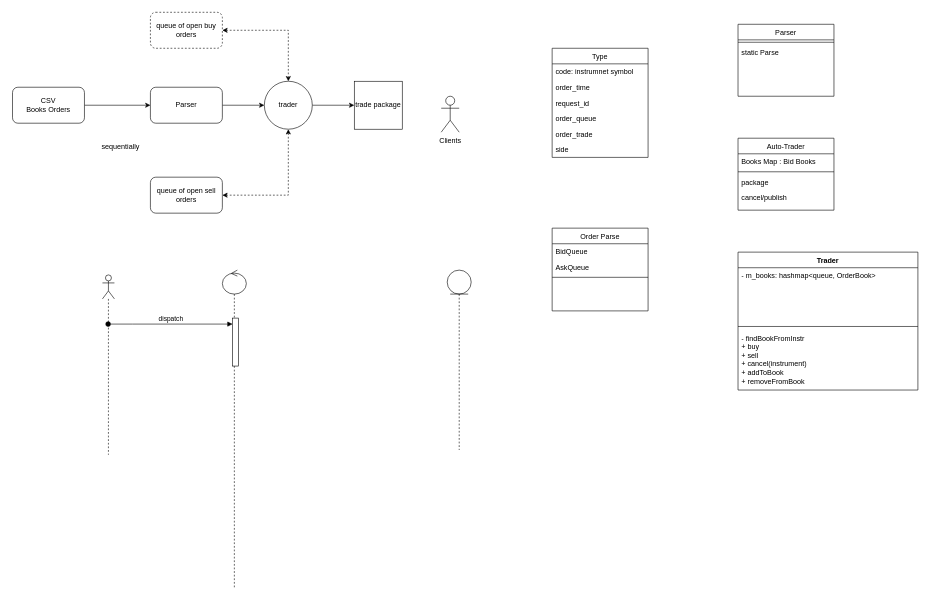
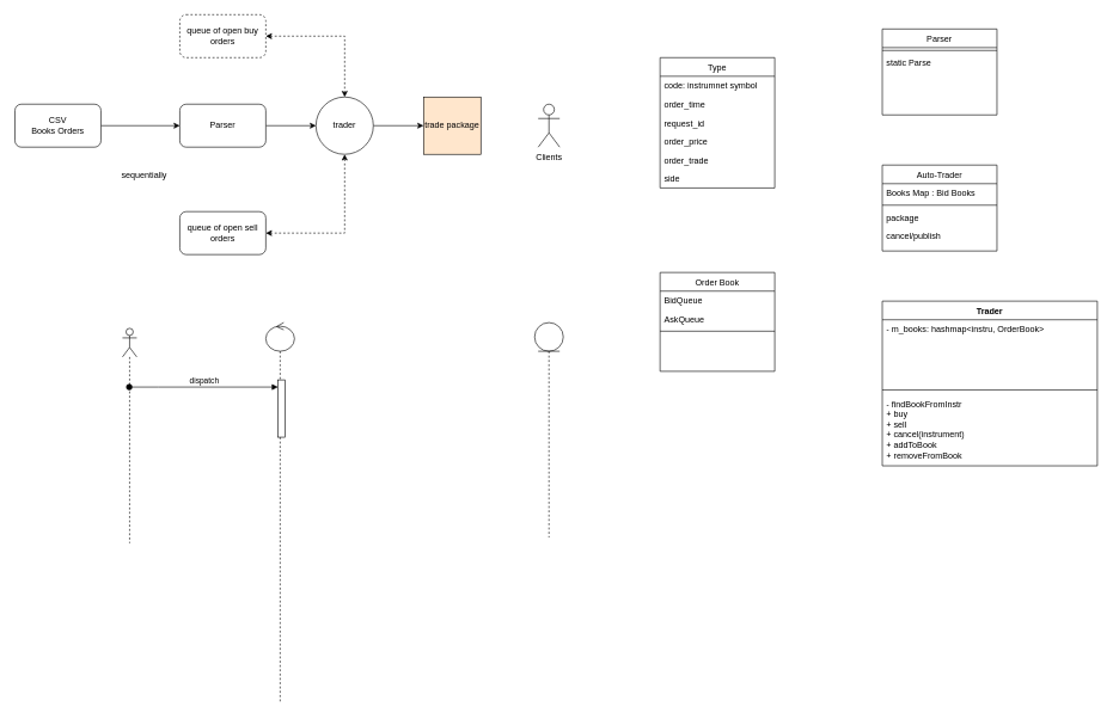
  <mxCell id="0" />
  <mxCell id="1" parent="0" />
  <mxCell id="2" value="Type" style="swimlane;fontStyle=0;align=center;verticalAlign=top;childLayout=stackLayout;horizontal=1;startSize=26;horizontalStack=0;resizeParent=1;resizeLast=0;collapsible=1;marginBottom=0;rounded=0;shadow=0;strokeWidth=1;" parent="1" vertex="1"><mxGeometry x="920" y="80" width="160" height="182" as="geometry"><mxRectangle x="120" y="190" width="160" height="26" as="alternateBounds" /></mxGeometry></mxCell>
  <mxCell id="3" value="code: instrumnet symbol" style="text;align=left;verticalAlign=top;spacingLeft=4;spacingRight=4;overflow=hidden;rotatable=0;points=[[0,0.5],[1,0.5]];portConstraint=eastwest;" parent="2" vertex="1"><mxGeometry y="26" width="160" height="26" as="geometry" /></mxCell>
  <mxCell id="4" value="order_time" style="text;align=left;verticalAlign=top;spacingLeft=4;spacingRight=4;overflow=hidden;rotatable=0;points=[[0,0.5],[1,0.5]];portConstraint=eastwest;rounded=0;shadow=0;html=0;" parent="2" vertex="1"><mxGeometry y="52" width="160" height="26" as="geometry" /></mxCell>
  <mxCell id="5" value="request_id" style="text;align=left;verticalAlign=top;spacingLeft=4;spacingRight=4;overflow=hidden;rotatable=0;points=[[0,0.5],[1,0.5]];portConstraint=eastwest;rounded=0;shadow=0;html=0;" parent="2" vertex="1"><mxGeometry y="78" width="160" height="26" as="geometry" /></mxCell>
- <mxCell id="6" value="order_queue" style="text;align=left;verticalAlign=top;spacingLeft=4;spacingRight=4;overflow=hidden;rotatable=0;points=[[0,0.5],[1,0.5]];portConstraint=eastwest;" parent="2" vertex="1"><mxGeometry y="104" width="160" height="26" as="geometry" /></mxCell>
+ <mxCell id="6" value="order_price" style="text;align=left;verticalAlign=top;spacingLeft=4;spacingRight=4;overflow=hidden;rotatable=0;points=[[0,0.5],[1,0.5]];portConstraint=eastwest;" parent="2" vertex="1"><mxGeometry y="104" width="160" height="26" as="geometry" /></mxCell>
  <mxCell id="7" value="order_trade" style="text;align=left;verticalAlign=top;spacingLeft=4;spacingRight=4;overflow=hidden;rotatable=0;points=[[0,0.5],[1,0.5]];portConstraint=eastwest;" parent="2" vertex="1"><mxGeometry y="130" width="160" height="26" as="geometry" /></mxCell>
  <mxCell id="8" value="side" style="text;align=left;verticalAlign=top;spacingLeft=4;spacingRight=4;overflow=hidden;rotatable=0;points=[[0,0.5],[1,0.5]];portConstraint=eastwest;" parent="2" vertex="1"><mxGeometry y="156" width="160" height="26" as="geometry" /></mxCell>
- <mxCell id="9" value="Order Parse" style="swimlane;fontStyle=0;align=center;verticalAlign=top;childLayout=stackLayout;horizontal=1;startSize=26;horizontalStack=0;resizeParent=1;resizeLast=0;collapsible=1;marginBottom=0;rounded=0;shadow=0;strokeWidth=1;" parent="1" vertex="1"><mxGeometry x="920" y="380" width="160" height="138" as="geometry"><mxRectangle x="130" y="380" width="160" height="26" as="alternateBounds" /></mxGeometry></mxCell>
+ <mxCell id="9" value="Order Book" style="swimlane;fontStyle=0;align=center;verticalAlign=top;childLayout=stackLayout;horizontal=1;startSize=26;horizontalStack=0;resizeParent=1;resizeLast=0;collapsible=1;marginBottom=0;rounded=0;shadow=0;strokeWidth=1;" parent="1" vertex="1"><mxGeometry x="920" y="380" width="160" height="138" as="geometry"><mxRectangle x="130" y="380" width="160" height="26" as="alternateBounds" /></mxGeometry></mxCell>
  <mxCell id="10" value="BidQueue" style="text;align=left;verticalAlign=top;spacingLeft=4;spacingRight=4;overflow=hidden;rotatable=0;points=[[0,0.5],[1,0.5]];portConstraint=eastwest;" parent="9" vertex="1"><mxGeometry y="26" width="160" height="26" as="geometry" /></mxCell>
  <mxCell id="11" value="AskQueue" style="text;align=left;verticalAlign=top;spacingLeft=4;spacingRight=4;overflow=hidden;rotatable=0;points=[[0,0.5],[1,0.5]];portConstraint=eastwest;rounded=0;shadow=0;html=0;" parent="9" vertex="1"><mxGeometry y="52" width="160" height="26" as="geometry" /></mxCell>
  <mxCell id="12" value="" style="line;html=1;strokeWidth=1;align=left;verticalAlign=middle;spacingTop=-1;spacingLeft=3;spacingRight=3;rotatable=0;labelPosition=right;points=[];portConstraint=eastwest;" parent="9" vertex="1"><mxGeometry y="78" width="160" height="8" as="geometry" /></mxCell>
  <mxCell id="13" value="Auto-Trader" style="swimlane;fontStyle=0;align=center;verticalAlign=top;childLayout=stackLayout;horizontal=1;startSize=26;horizontalStack=0;resizeParent=1;resizeLast=0;collapsible=1;marginBottom=0;rounded=0;shadow=0;strokeWidth=1;" parent="1" vertex="1"><mxGeometry x="1230" y="230" width="160" height="120" as="geometry"><mxRectangle x="340" y="380" width="170" height="26" as="alternateBounds" /></mxGeometry></mxCell>
  <mxCell id="14" value="Books Map : Bid Books" style="text;align=left;verticalAlign=top;spacingLeft=4;spacingRight=4;overflow=hidden;rotatable=0;points=[[0,0.5],[1,0.5]];portConstraint=eastwest;" parent="13" vertex="1"><mxGeometry y="26" width="160" height="26" as="geometry" /></mxCell>
  <mxCell id="15" value="" style="line;html=1;strokeWidth=1;align=left;verticalAlign=middle;spacingTop=-1;spacingLeft=3;spacingRight=3;rotatable=0;labelPosition=right;points=[];portConstraint=eastwest;" parent="13" vertex="1"><mxGeometry y="52" width="160" height="8" as="geometry" /></mxCell>
  <mxCell id="16" value="package" style="text;align=left;verticalAlign=top;spacingLeft=4;spacingRight=4;overflow=hidden;rotatable=0;points=[[0,0.5],[1,0.5]];portConstraint=eastwest;" parent="13" vertex="1"><mxGeometry y="60" width="160" height="26" as="geometry" /></mxCell>
  <mxCell id="17" value="cancel/publish" style="text;align=left;verticalAlign=top;spacingLeft=4;spacingRight=4;overflow=hidden;rotatable=0;points=[[0,0.5],[1,0.5]];portConstraint=eastwest;" parent="13" vertex="1"><mxGeometry y="86" width="160" height="26" as="geometry" /></mxCell>
  <mxCell id="18" value="Parser" style="swimlane;fontStyle=0;align=center;verticalAlign=top;childLayout=stackLayout;horizontal=1;startSize=26;horizontalStack=0;resizeParent=1;resizeLast=0;collapsible=1;marginBottom=0;rounded=0;shadow=0;strokeWidth=1;" parent="1" vertex="1"><mxGeometry x="1230" y="40" width="160" height="120" as="geometry"><mxRectangle x="550" y="140" width="160" height="26" as="alternateBounds" /></mxGeometry></mxCell>
  <mxCell id="19" value="" style="line;html=1;strokeWidth=1;align=left;verticalAlign=middle;spacingTop=-1;spacingLeft=3;spacingRight=3;rotatable=0;labelPosition=right;points=[];portConstraint=eastwest;" parent="18" vertex="1"><mxGeometry y="26" width="160" height="8" as="geometry" /></mxCell>
  <mxCell id="20" value="static Parse" style="text;align=left;verticalAlign=top;spacingLeft=4;spacingRight=4;overflow=hidden;rotatable=0;points=[[0,0.5],[1,0.5]];portConstraint=eastwest;" parent="18" vertex="1"><mxGeometry y="34" width="160" height="26" as="geometry" /></mxCell>
  <mxCell id="21" style="edgeStyle=orthogonalEdgeStyle;rounded=0;orthogonalLoop=1;jettySize=auto;html=1;exitX=1;exitY=0.5;exitDx=0;exitDy=0;" parent="1" source="22" target="24" edge="1"><mxGeometry relative="1" as="geometry" /></mxCell>
  <mxCell id="22" value="CSV&lt;br&gt;Books Orders" style="rounded=1;whiteSpace=wrap;html=1;" parent="1" vertex="1"><mxGeometry x="20" y="145" width="120" height="60" as="geometry" /></mxCell>
  <mxCell id="23" style="edgeStyle=orthogonalEdgeStyle;rounded=0;orthogonalLoop=1;jettySize=auto;html=1;exitX=1;exitY=0.5;exitDx=0;exitDy=0;entryX=0;entryY=0.5;entryDx=0;entryDy=0;" parent="1" source="24" target="31" edge="1"><mxGeometry relative="1" as="geometry" /></mxCell>
  <mxCell id="24" value="Parser" style="rounded=1;whiteSpace=wrap;html=1;" parent="1" vertex="1"><mxGeometry x="250" y="145" width="120" height="60" as="geometry" /></mxCell>
  <mxCell id="25" value="sequentially" style="text;html=1;align=center;verticalAlign=middle;resizable=0;points=[];autosize=1;strokeColor=none;fillColor=none;" parent="1" vertex="1"><mxGeometry x="155" y="230" width="90" height="30" as="geometry" /></mxCell>
  <mxCell id="26" style="edgeStyle=orthogonalEdgeStyle;rounded=0;orthogonalLoop=1;jettySize=auto;html=1;exitX=1;exitY=0.5;exitDx=0;exitDy=0;entryX=0.5;entryY=0;entryDx=0;entryDy=0;startArrow=classic;startFill=1;dashed=1;" parent="1" source="27" target="31" edge="1"><mxGeometry relative="1" as="geometry" /></mxCell>
  <mxCell id="27" value="queue of open buy orders" style="rounded=1;whiteSpace=wrap;html=1;dashed=1;" parent="1" vertex="1"><mxGeometry x="250" y="20" width="120" height="60" as="geometry" /></mxCell>
  <mxCell id="28" style="edgeStyle=orthogonalEdgeStyle;rounded=0;orthogonalLoop=1;jettySize=auto;html=1;exitX=1;exitY=0.5;exitDx=0;exitDy=0;entryX=0.5;entryY=1;entryDx=0;entryDy=0;startArrow=classic;startFill=1;dashed=1;" parent="1" source="29" target="31" edge="1"><mxGeometry relative="1" as="geometry" /></mxCell>
  <mxCell id="29" value="queue of open sell orders" style="rounded=1;whiteSpace=wrap;html=1;" parent="1" vertex="1"><mxGeometry x="250" y="295" width="120" height="60" as="geometry" /></mxCell>
  <mxCell id="30" style="edgeStyle=orthogonalEdgeStyle;rounded=0;orthogonalLoop=1;jettySize=auto;html=1;exitX=1;exitY=0.5;exitDx=0;exitDy=0;entryX=0;entryY=0.5;entryDx=0;entryDy=0;startArrow=none;startFill=0;" parent="1" source="31" target="32" edge="1"><mxGeometry relative="1" as="geometry" /></mxCell>
  <mxCell id="31" value="trader" style="ellipse;whiteSpace=wrap;html=1;aspect=fixed;" parent="1" vertex="1"><mxGeometry x="440" y="135" width="80" height="80" as="geometry" /></mxCell>
- <mxCell id="32" value="trade package" style="whiteSpace=wrap;html=1;aspect=fixed;" parent="1" vertex="1"><mxGeometry x="590" y="135" width="80" height="80" as="geometry" /></mxCell>
- <mxCell id="33" value="Clients" style="shape=umlActor;verticalLabelPosition=bottom;verticalAlign=top;html=1;outlineConnect=0;" parent="1" vertex="1"><mxGeometry x="735" y="160" width="30" height="60" as="geometry" /></mxCell>
+ <mxCell id="32" value="trade package" style="whiteSpace=wrap;html=1;aspect=fixed;fillColor=#ffe6cc;" parent="1" vertex="1"><mxGeometry x="590" y="135" width="80" height="80" as="geometry" /></mxCell>
+ <mxCell id="33" value="Clients" style="shape=umlActor;verticalLabelPosition=bottom;verticalAlign=top;html=1;outlineConnect=0;" parent="1" vertex="1"><mxGeometry x="750" y="145" width="30" height="60" as="geometry" /></mxCell>
  <mxCell id="34" value="" style="shape=umlLifeline;participant=umlControl;perimeter=lifelinePerimeter;whiteSpace=wrap;html=1;container=1;collapsible=0;recursiveResize=0;verticalAlign=top;spacingTop=36;outlineConnect=0;" parent="1" vertex="1"><mxGeometry x="370" y="450" width="40" height="532" as="geometry" /></mxCell>
  <mxCell id="35" value="" style="html=1;points=[];perimeter=orthogonalPerimeter;" parent="34" vertex="1"><mxGeometry x="17" y="80" width="10" height="80" as="geometry" /></mxCell>
  <mxCell id="36" value="" style="shape=umlLifeline;participant=umlActor;perimeter=lifelinePerimeter;whiteSpace=wrap;html=1;container=1;collapsible=0;recursiveResize=0;verticalAlign=top;spacingTop=36;outlineConnect=0;" parent="1" vertex="1"><mxGeometry x="170" y="458" width="20" height="300" as="geometry" /></mxCell>
  <mxCell id="37" value="" style="shape=umlLifeline;participant=umlEntity;perimeter=lifelinePerimeter;whiteSpace=wrap;html=1;container=1;collapsible=0;recursiveResize=0;verticalAlign=top;spacingTop=36;outlineConnect=0;" parent="1" vertex="1"><mxGeometry x="745" y="450" width="40" height="300" as="geometry" /></mxCell>
  <mxCell id="38" value="dispatch" style="html=1;verticalAlign=bottom;startArrow=oval;endArrow=block;startSize=8;rounded=0;" parent="1" source="36" target="35" edge="1"><mxGeometry relative="1" as="geometry"><mxPoint x="325" y="540" as="sourcePoint" /><Array as="points"><mxPoint x="220" y="540" /></Array></mxGeometry></mxCell>
  <mxCell id="39" value="Trader" style="swimlane;fontStyle=1;align=center;verticalAlign=top;childLayout=stackLayout;horizontal=1;startSize=26;horizontalStack=0;resizeParent=1;resizeParentMax=0;resizeLast=0;collapsible=1;marginBottom=0;whiteSpace=wrap;html=1;" parent="1" vertex="1"><mxGeometry x="1230" y="420" width="300" height="230" as="geometry" /></mxCell>
- <mxCell id="40" value="- m_books: hashmap&amp;lt;queue, OrderBook&amp;gt;" style="text;strokeColor=none;fillColor=none;align=left;verticalAlign=top;spacingLeft=4;spacingRight=4;overflow=hidden;rotatable=0;points=[[0,0.5],[1,0.5]];portConstraint=eastwest;whiteSpace=wrap;html=1;" parent="39" vertex="1"><mxGeometry y="26" width="300" height="92" as="geometry" /></mxCell>
+ <mxCell id="40" value="- m_books: hashmap&amp;lt;instru, OrderBook&amp;gt;" style="text;strokeColor=none;fillColor=none;align=left;verticalAlign=top;spacingLeft=4;spacingRight=4;overflow=hidden;rotatable=0;points=[[0,0.5],[1,0.5]];portConstraint=eastwest;whiteSpace=wrap;html=1;" parent="39" vertex="1"><mxGeometry y="26" width="300" height="92" as="geometry" /></mxCell>
  <mxCell id="41" value="" style="line;strokeWidth=1;fillColor=none;align=left;verticalAlign=middle;spacingTop=-1;spacingLeft=3;spacingRight=3;rotatable=0;labelPosition=right;points=[];portConstraint=eastwest;strokeColor=inherit;" parent="39" vertex="1"><mxGeometry y="118" width="300" height="12" as="geometry" /></mxCell>
  <mxCell id="42" value="- findBookFromInstr&lt;br&gt;+ buy&lt;br&gt;+ sell&lt;br&gt;+ cancel(instrument)&lt;br&gt;+ addToBook&lt;br&gt;+ removeFromBook" style="text;strokeColor=none;fillColor=none;align=left;verticalAlign=top;spacingLeft=4;spacingRight=4;overflow=hidden;rotatable=0;points=[[0,0.5],[1,0.5]];portConstraint=eastwest;whiteSpace=wrap;html=1;" parent="39" vertex="1"><mxGeometry y="130" width="300" height="100" as="geometry" /></mxCell>
